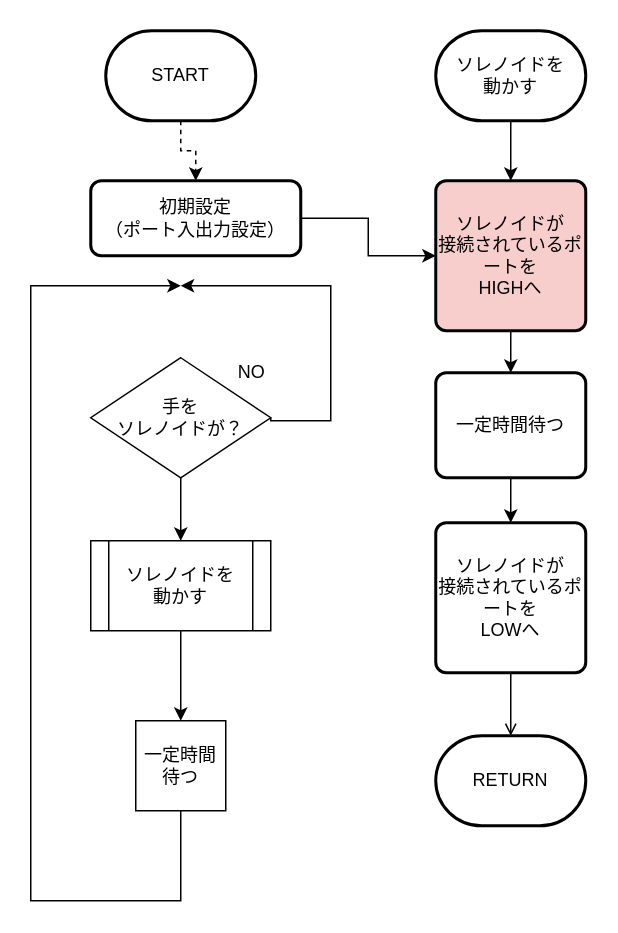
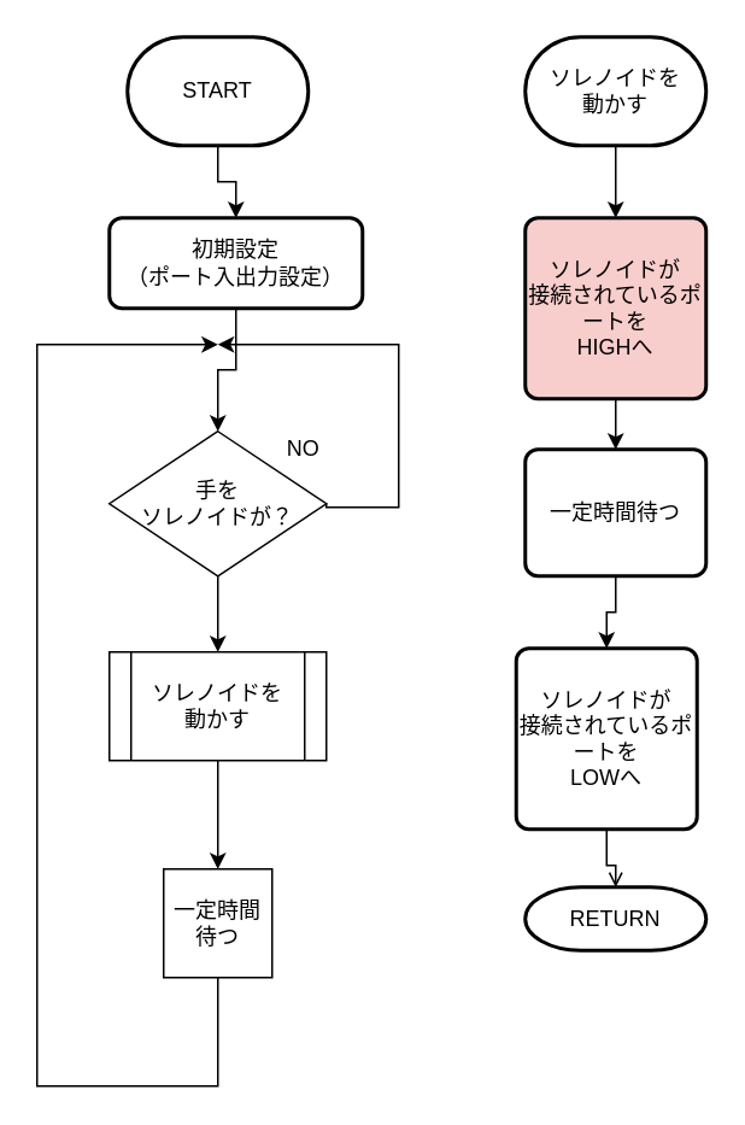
  <mxCell id="0" />
  <mxCell id="1" parent="0" />
- <mxCell id="2" value="" style="edgeStyle=orthogonalEdgeStyle;rounded=0;orthogonalLoop=1;jettySize=auto;html=1;dashed=1;" parent="1" source="3" target="5" edge="1"><mxGeometry relative="1" as="geometry" /></mxCell>
+ <mxCell id="2" value="" style="edgeStyle=orthogonalEdgeStyle;rounded=0;orthogonalLoop=1;jettySize=auto;html=1;" parent="1" source="3" target="5" edge="1"><mxGeometry relative="1" as="geometry" /></mxCell>
  <mxCell id="3" value="START" style="strokeWidth=2;html=1;shape=mxgraph.flowchart.terminator;whiteSpace=wrap;" parent="1" vertex="1"><mxGeometry x="70" y="20" width="100" height="60" as="geometry" /></mxCell>
- <mxCell id="4" value="" style="edgeStyle=orthogonalEdgeStyle;rounded=0;orthogonalLoop=1;jettySize=auto;html=1;" parent="1" source="5" edge="1" target="19"><mxGeometry relative="1" as="geometry"><mxPoint x="120" y="220" as="targetPoint" /></mxGeometry></mxCell>
+ <mxCell id="4" value="" style="edgeStyle=orthogonalEdgeStyle;rounded=0;orthogonalLoop=1;jettySize=auto;html=1;entryX=0.5;entryY=0;entryDx=0;entryDy=0;" parent="1" source="5" edge="1" target="8"><mxGeometry relative="1" as="geometry"><mxPoint x="120" y="220" as="targetPoint" /></mxGeometry></mxCell>
  <mxCell id="5" value="初期設定&lt;br&gt;（ポート入出力設定）" style="rounded=1;whiteSpace=wrap;html=1;absoluteArcSize=1;arcSize=14;strokeWidth=2;" parent="1" vertex="1"><mxGeometry x="60" y="120" width="140" height="50" as="geometry" /></mxCell>
  <mxCell id="6" style="edgeStyle=orthogonalEdgeStyle;rounded=0;orthogonalLoop=1;jettySize=auto;html=1;exitX=1;exitY=0.5;exitDx=0;exitDy=0;" edge="1" parent="1" source="8"><mxGeometry relative="1" as="geometry"><mxPoint x="120" y="190" as="targetPoint" /><Array as="points"><mxPoint x="180" y="280" /><mxPoint x="220" y="280" /><mxPoint x="220" y="190" /></Array></mxGeometry></mxCell>
  <mxCell id="7" value="" style="edgeStyle=orthogonalEdgeStyle;rounded=0;orthogonalLoop=1;jettySize=auto;html=1;entryX=0.5;entryY=0;entryDx=0;entryDy=0;" edge="1" parent="1" source="8" target="13"><mxGeometry relative="1" as="geometry"><mxPoint x="120" y="355" as="targetPoint" /></mxGeometry></mxCell>
  <mxCell id="8" value="手を&lt;br&gt;ソレノイドが？" style="rhombus;whiteSpace=wrap;html=1;" vertex="1" parent="1"><mxGeometry x="60" y="238" width="120" height="80" as="geometry" /></mxCell>
  <mxCell id="9" value="" style="edgeStyle=orthogonalEdgeStyle;rounded=0;orthogonalLoop=1;jettySize=auto;html=1;exitX=0.5;exitY=1;exitDx=0;exitDy=0;" edge="1" parent="1" source="13"><mxGeometry relative="1" as="geometry"><mxPoint x="120" y="480" as="targetPoint" /><mxPoint x="120" y="430" as="sourcePoint" /></mxGeometry></mxCell>
  <mxCell id="10" style="edgeStyle=orthogonalEdgeStyle;rounded=0;orthogonalLoop=1;jettySize=auto;html=1;exitX=0.5;exitY=1;exitDx=0;exitDy=0;" edge="1" parent="1" source="11"><mxGeometry relative="1" as="geometry"><mxPoint x="120" y="190" as="targetPoint" /><Array as="points"><mxPoint x="120" y="600" /><mxPoint x="20" y="600" /><mxPoint x="20" y="190" /></Array></mxGeometry></mxCell>
  <mxCell id="11" value="一定時間&lt;br&gt;待つ" style="whiteSpace=wrap;html=1;aspect=fixed;" vertex="1" parent="1"><mxGeometry x="90" y="480" width="60" height="60" as="geometry" /></mxCell>
  <mxCell id="12" value="NO" style="text;html=1;align=center;verticalAlign=middle;resizable=0;points=[];autosize=1;" vertex="1" parent="1"><mxGeometry x="152" y="238" width="30" height="20" as="geometry" /></mxCell>
  <mxCell id="13" value="ソレノイドを&lt;br&gt;動かす" style="shape=process;whiteSpace=wrap;html=1;backgroundOutline=1;" vertex="1" parent="1"><mxGeometry x="60" y="360" width="120" height="60" as="geometry" /></mxCell>
  <mxCell id="14" value="" style="edgeStyle=orthogonalEdgeStyle;rounded=0;orthogonalLoop=1;jettySize=auto;html=1;" edge="1" parent="1" source="15" target="19"><mxGeometry relative="1" as="geometry" /></mxCell>
  <mxCell id="15" value="ソレノイドを&lt;br&gt;動かす" style="strokeWidth=2;html=1;shape=mxgraph.flowchart.terminator;whiteSpace=wrap;" vertex="1" parent="1"><mxGeometry x="290" y="20" width="100" height="60" as="geometry" /></mxCell>
  <mxCell id="16" value="" style="edgeStyle=orthogonalEdgeStyle;rounded=0;orthogonalLoop=1;jettySize=auto;html=1;" edge="1" parent="1" source="17" target="21"><mxGeometry relative="1" as="geometry" /></mxCell>
  <mxCell id="17" value="一定時間待つ" style="rounded=1;whiteSpace=wrap;html=1;absoluteArcSize=1;arcSize=14;strokeWidth=2;" vertex="1" parent="1"><mxGeometry x="290" y="248" width="100" height="70" as="geometry" /></mxCell>
  <mxCell id="18" value="" style="edgeStyle=orthogonalEdgeStyle;rounded=0;orthogonalLoop=1;jettySize=auto;html=1;" edge="1" parent="1" source="19" target="17"><mxGeometry relative="1" as="geometry" /></mxCell>
  <mxCell id="19" value="ソレノイドが&lt;br&gt;接続されているポートを&lt;br&gt;HIGHへ" style="rounded=1;whiteSpace=wrap;html=1;absoluteArcSize=1;arcSize=14;strokeWidth=2;fillColor=#f8cecc;" vertex="1" parent="1"><mxGeometry x="290" y="120" width="100" height="100" as="geometry" /></mxCell>
  <mxCell id="20" value="" style="edgeStyle=orthogonalEdgeStyle;rounded=0;orthogonalLoop=1;jettySize=auto;html=1;endArrow=open;" edge="1" parent="1" source="21" target="22"><mxGeometry relative="1" as="geometry" /></mxCell>
- <mxCell id="21" value="ソレノイドが&lt;br&gt;接続されているポートを&lt;br&gt;LOWへ" style="rounded=1;whiteSpace=wrap;html=1;absoluteArcSize=1;arcSize=14;strokeWidth=2;" vertex="1" parent="1"><mxGeometry x="290" y="348" width="100" height="100" as="geometry" /></mxCell>
- <mxCell id="22" value="RETURN" style="strokeWidth=2;html=1;shape=mxgraph.flowchart.terminator;whiteSpace=wrap;" vertex="1" parent="1"><mxGeometry x="290" y="490" width="100" height="60" as="geometry" /></mxCell>
+ <mxCell id="21" value="ソレノイドが&lt;br&gt;接続されているポートを&lt;br&gt;LOWへ" style="rounded=1;whiteSpace=wrap;html=1;absoluteArcSize=1;arcSize=14;strokeWidth=2;" vertex="1" parent="1"><mxGeometry x="285" y="358" width="100" height="100" as="geometry" /></mxCell>
+ <mxCell id="22" value="RETURN" style="strokeWidth=2;html=1;shape=mxgraph.flowchart.terminator;whiteSpace=wrap;" vertex="1" parent="1"><mxGeometry x="290" y="490" width="100" height="35" as="geometry" /></mxCell>
